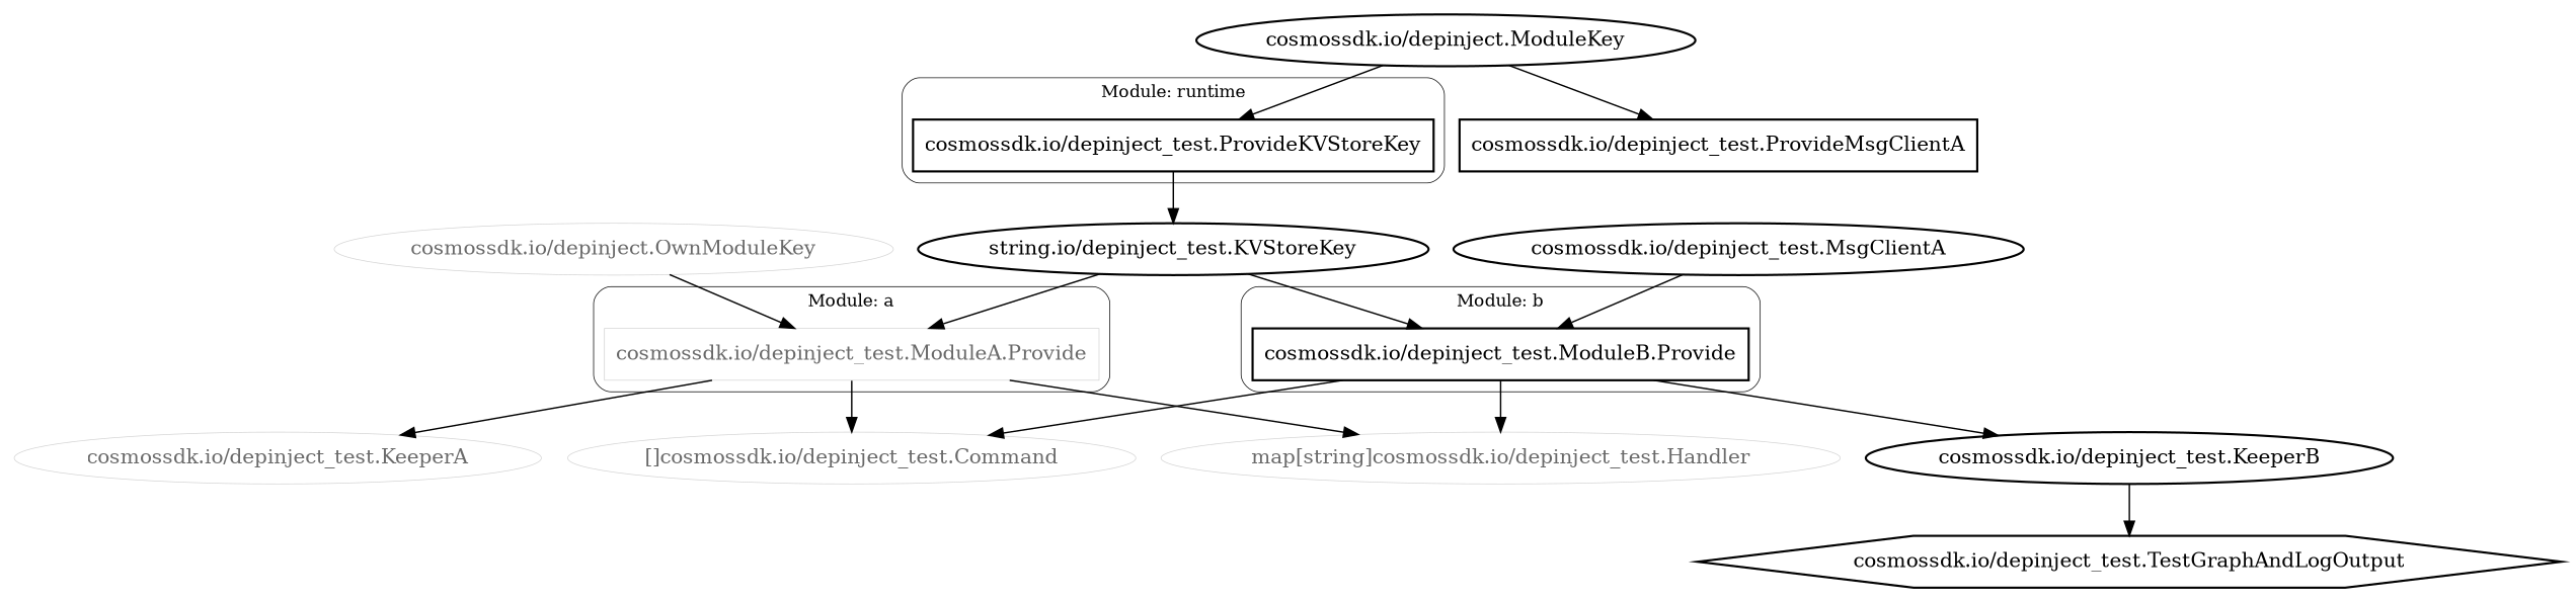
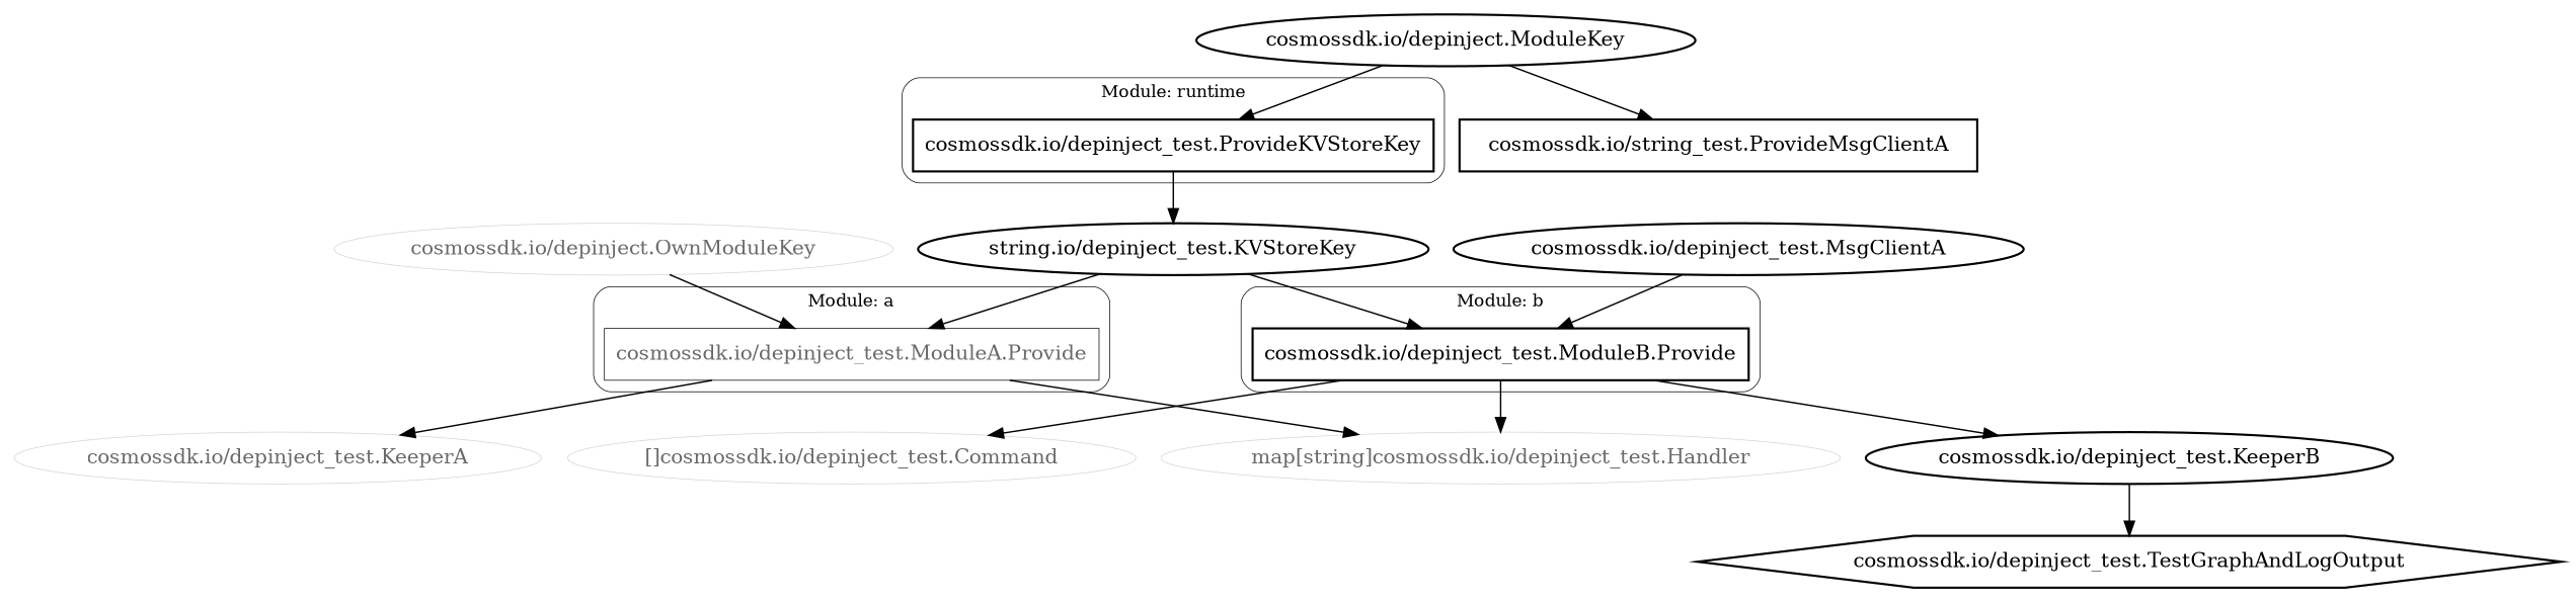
  digraph {
    node [color=black fontcolor=black penwidth=1.5]
-   "cosmossdk.io/depinject_test.ModuleA.Provide" [color=lightgrey fontcolor=dimgrey penwidth=0.5 shape=box]
+   "cosmossdk.io/depinject_test.ModuleA.Provide" [fontcolor=dimgrey penwidth=0.5 shape=box]
    "cosmossdk.io/depinject_test.ModuleB.Provide" [shape=box]
    "cosmossdk.io/depinject_test.ProvideKVStoreKey" [shape=box]
    "[]cosmossdk.io/depinject_test.Command" [color=lightgrey fontcolor=dimgrey penwidth=0.5]
    "cosmossdk.io/depinject_test.KeeperA" [color=lightgrey fontcolor=dimgrey penwidth=0.5]
    "map[string]cosmossdk.io/depinject_test.Handler" [color=lightgrey fontcolor=dimgrey penwidth=0.5]
    "cosmossdk.io/depinject_test.KeeperB"
    n8 [label="string.io/depinject_test.KVStoreKey"]
    "cosmossdk.io/depinject_test.TestGraphAndLogOutput" [shape=hexagon]
    "cosmossdk.io/depinject.ModuleKey"
-   "cosmossdk.io/depinject_test.ProvideMsgClientA" [shape=box]
+   "cosmossdk.io/depinject_test.ProvideMsgClientA" [shape=box label="cosmossdk.io/string_test.ProvideMsgClientA"]
    "cosmossdk.io/depinject.OwnModuleKey" [color=lightgrey fontcolor=dimgrey penwidth=0.5]
    "cosmossdk.io/depinject_test.MsgClientA"
    subgraph cluster_1 {
      fontsize=12.0
      label="Module: a"
      penwidth=0.5
      style=rounded
      "cosmossdk.io/depinject_test.ModuleA.Provide"
    }
    subgraph cluster_2 {
      fontsize=12.0
      label="Module: b"
      penwidth=0.5
      style=rounded
      "cosmossdk.io/depinject_test.ModuleB.Provide"
    }
    subgraph cluster_3 {
      fontsize=12.0
      label="Module: runtime"
      penwidth=0.5
      style=rounded
      "cosmossdk.io/depinject_test.ProvideKVStoreKey"
    }
-   "cosmossdk.io/depinject_test.ModuleA.Provide" -> "[]cosmossdk.io/depinject_test.Command"
    "cosmossdk.io/depinject_test.ModuleA.Provide" -> "cosmossdk.io/depinject_test.KeeperA"
    "cosmossdk.io/depinject_test.ModuleA.Provide" -> "map[string]cosmossdk.io/depinject_test.Handler"
    "cosmossdk.io/depinject_test.ModuleB.Provide" -> "[]cosmossdk.io/depinject_test.Command"
    "cosmossdk.io/depinject_test.ModuleB.Provide" -> "map[string]cosmossdk.io/depinject_test.Handler"
    "cosmossdk.io/depinject_test.ModuleB.Provide" -> "cosmossdk.io/depinject_test.KeeperB"
    "cosmossdk.io/depinject_test.ProvideKVStoreKey" -> n8
    "cosmossdk.io/depinject_test.KeeperB" -> "cosmossdk.io/depinject_test.TestGraphAndLogOutput"
    n8 -> "cosmossdk.io/depinject_test.ModuleA.Provide"
    n8 -> "cosmossdk.io/depinject_test.ModuleB.Provide"
    "cosmossdk.io/depinject.ModuleKey" -> "cosmossdk.io/depinject_test.ProvideKVStoreKey"
    "cosmossdk.io/depinject.ModuleKey" -> "cosmossdk.io/depinject_test.ProvideMsgClientA"
    "cosmossdk.io/depinject.OwnModuleKey" -> "cosmossdk.io/depinject_test.ModuleA.Provide"
    "cosmossdk.io/depinject_test.MsgClientA" -> "cosmossdk.io/depinject_test.ModuleB.Provide"
  }
